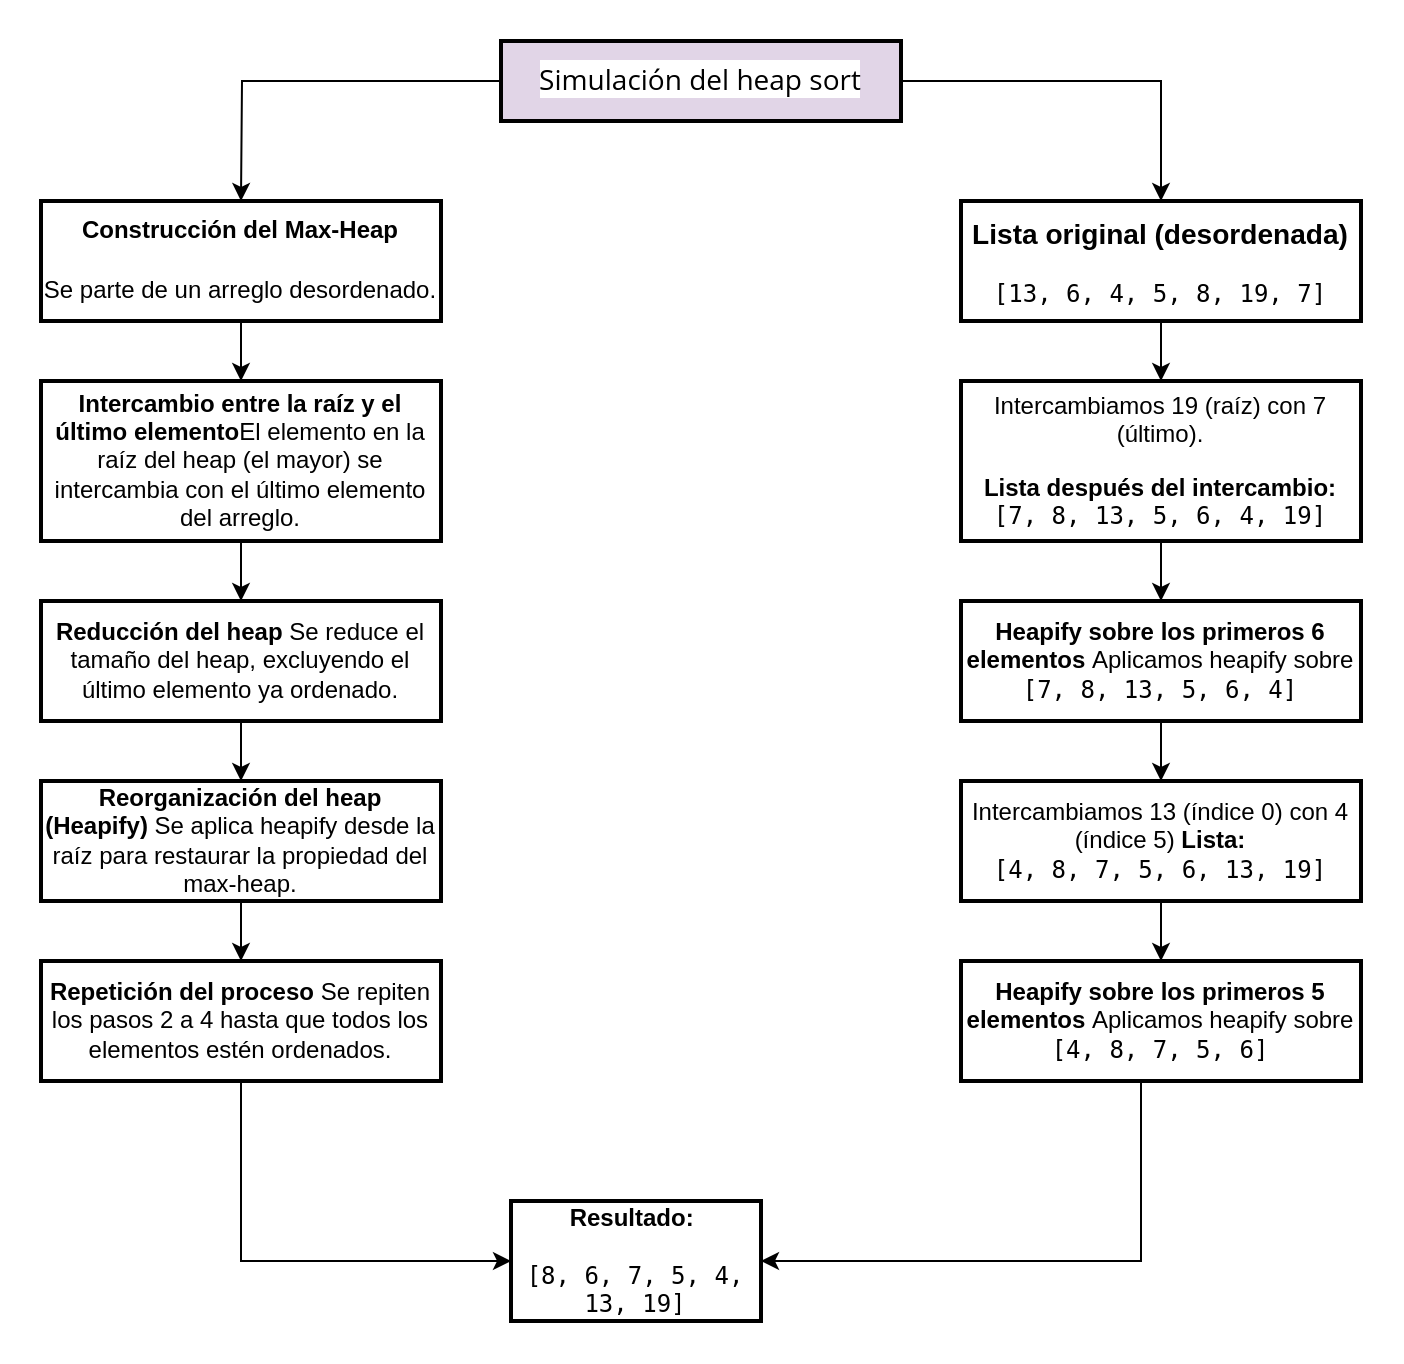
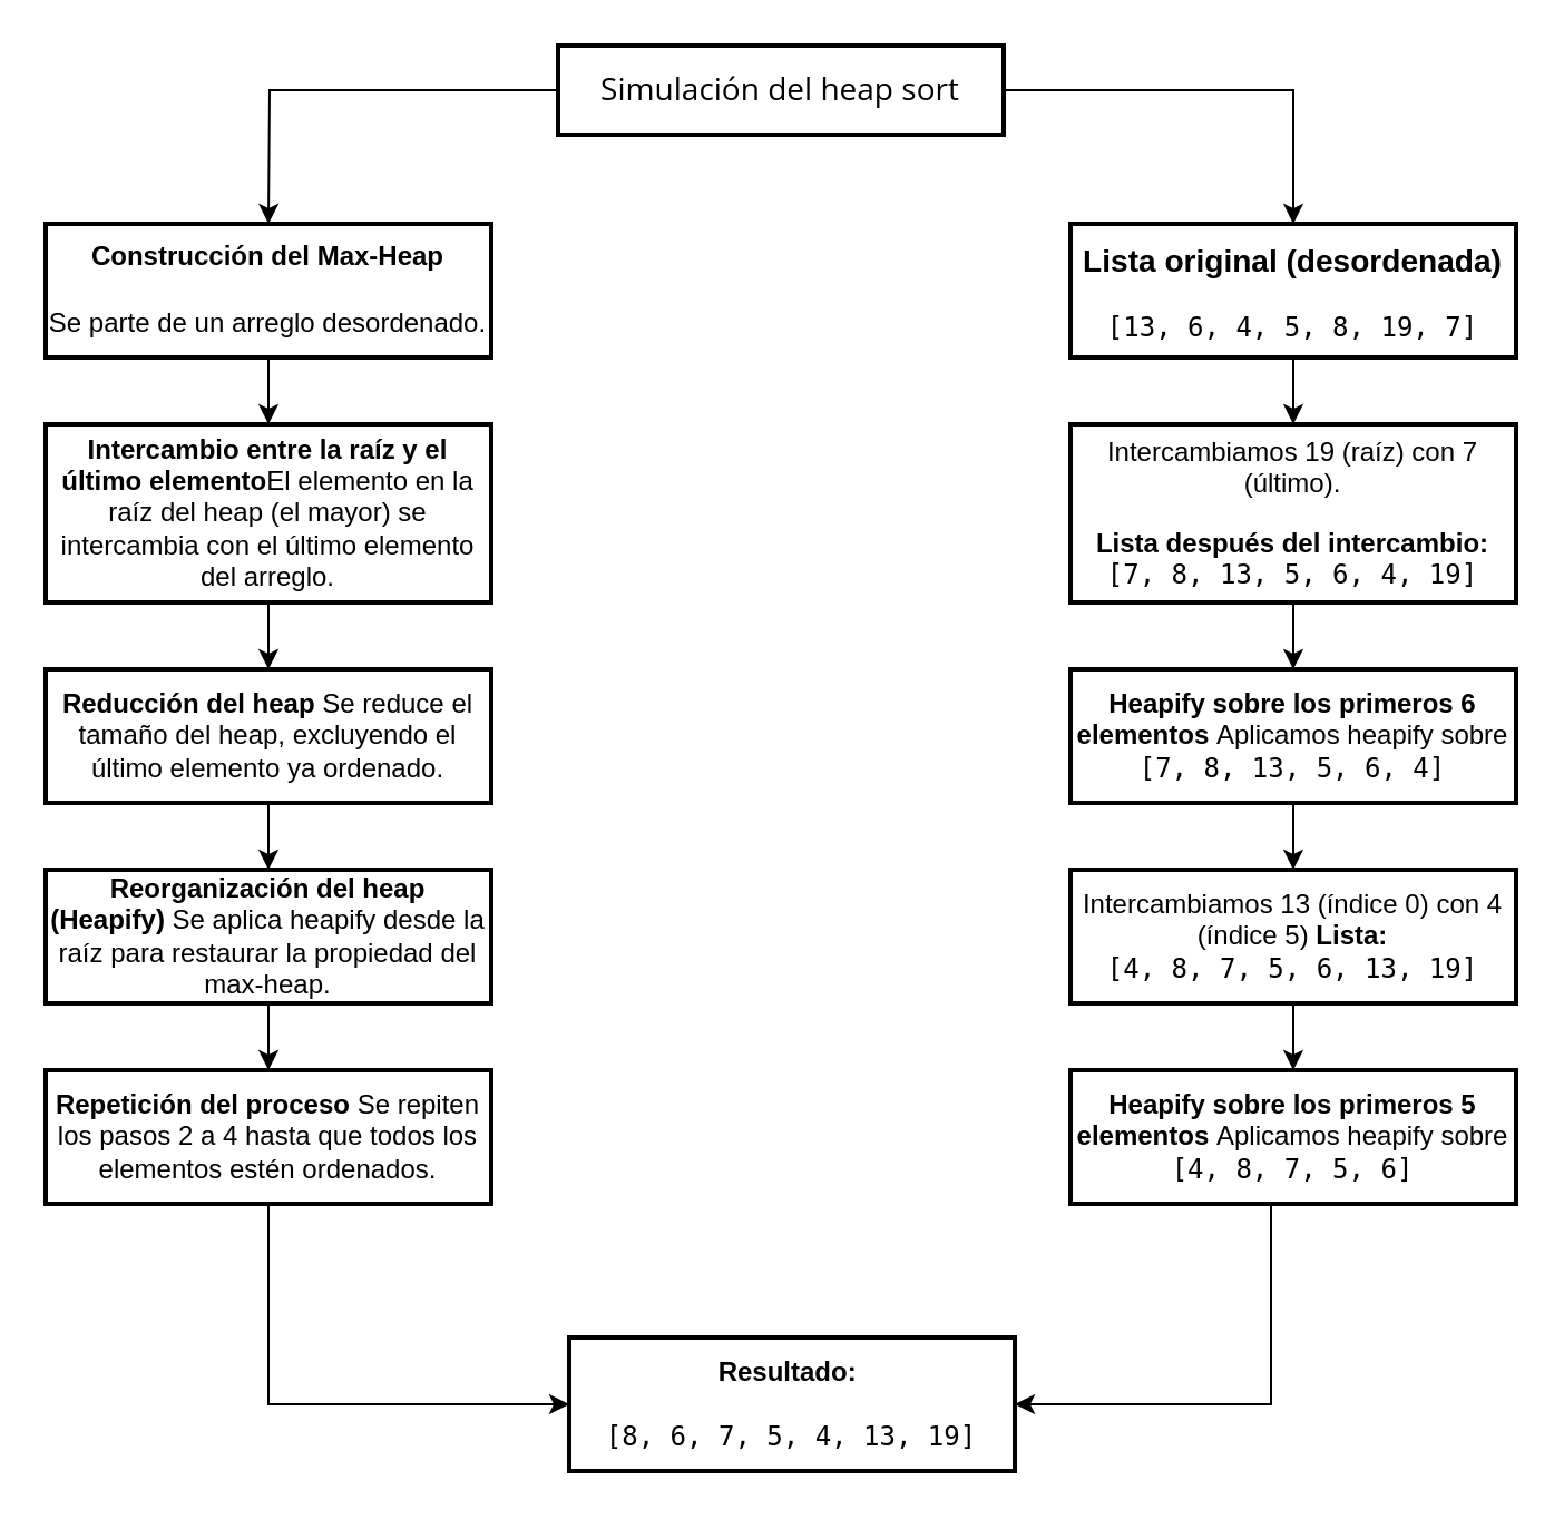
  <mxCell id="0" />
  <mxCell id="1" parent="0" />
  <mxCell id="2" value="" style="edgeStyle=orthogonalEdgeStyle;rounded=0;orthogonalLoop=1;jettySize=auto;html=1;" edge="1" parent="1" source="4"><mxGeometry relative="1" as="geometry"><mxPoint x="120" y="100" as="targetPoint" /></mxGeometry></mxCell>
  <mxCell id="3" value="" style="edgeStyle=orthogonalEdgeStyle;rounded=0;orthogonalLoop=1;jettySize=auto;html=1;entryX=0.5;entryY=0;entryDx=0;entryDy=0;" edge="1" parent="1" source="4" target="8"><mxGeometry relative="1" as="geometry"><mxPoint x="580" y="90" as="targetPoint" /></mxGeometry></mxCell>
- <mxCell id="4" value="&lt;span style=&quot;font-family: &amp;quot;Open Sans&amp;quot;, Helvetica, Arial, sans-serif; font-size: 14px; text-align: justify; white-space-collapse: preserve; background-color: rgb(255, 255, 255);&quot;&gt;Simulación del&amp;nbsp;heap sort&lt;/span&gt;" style="rounded=1;whiteSpace=wrap;html=1;absoluteArcSize=1;arcSize=0;strokeWidth=2;fillColor=#e1d5e7;" vertex="1" parent="1"><mxGeometry x="250" y="20" width="200" height="40" as="geometry" /></mxCell>
+ <mxCell id="4" value="&lt;span style=&quot;font-family: &amp;quot;Open Sans&amp;quot;, Helvetica, Arial, sans-serif; font-size: 14px; text-align: justify; white-space-collapse: preserve; background-color: rgb(255, 255, 255);&quot;&gt;Simulación del&amp;nbsp;heap sort&lt;/span&gt;" style="rounded=1;whiteSpace=wrap;html=1;absoluteArcSize=1;arcSize=0;strokeWidth=2;" vertex="1" parent="1"><mxGeometry x="250" y="20" width="200" height="40" as="geometry" /></mxCell>
  <mxCell id="5" value="" style="edgeStyle=orthogonalEdgeStyle;rounded=0;orthogonalLoop=1;jettySize=auto;html=1;" edge="1" parent="1" source="6" target="10"><mxGeometry relative="1" as="geometry" /></mxCell>
  <mxCell id="6" value="&lt;h4&gt;&lt;strong&gt;Construcción del Max-Heap&lt;/strong&gt;&lt;/h4&gt;&lt;h4&gt;&lt;span style=&quot;background-color: transparent; color: light-dark(rgb(0, 0, 0), rgb(255, 255, 255)); font-weight: normal;&quot;&gt;Se parte de un arreglo desordenado.&lt;/span&gt;&lt;/h4&gt;" style="rounded=1;whiteSpace=wrap;html=1;absoluteArcSize=1;arcSize=0;strokeWidth=2;" vertex="1" parent="1"><mxGeometry x="20" y="100" width="200" height="60" as="geometry" /></mxCell>
  <mxCell id="7" value="" style="edgeStyle=orthogonalEdgeStyle;rounded=0;orthogonalLoop=1;jettySize=auto;html=1;" edge="1" parent="1" source="8" target="12"><mxGeometry relative="1" as="geometry" /></mxCell>
  <mxCell id="8" value="&lt;h3&gt;Lista original (desordenada)&lt;/h3&gt;&lt;p&gt;&lt;code&gt;[13, 6, 4, 5, 8, 19, 7]&lt;/code&gt;&lt;/p&gt;" style="rounded=1;whiteSpace=wrap;html=1;absoluteArcSize=1;arcSize=0;strokeWidth=2;" vertex="1" parent="1"><mxGeometry x="480" y="100" width="200" height="60" as="geometry" /></mxCell>
  <mxCell id="9" value="" style="edgeStyle=orthogonalEdgeStyle;rounded=0;orthogonalLoop=1;jettySize=auto;html=1;" edge="1" parent="1" source="10" target="14"><mxGeometry relative="1" as="geometry" /></mxCell>
  <mxCell id="10" value="&lt;h4&gt;&lt;strong&gt;Intercambio entre la raíz y el último elemento&lt;/strong&gt;&lt;span style=&quot;background-color: transparent; color: light-dark(rgb(0, 0, 0), rgb(255, 255, 255)); font-weight: normal;&quot;&gt;El elemento en la raíz del heap (el mayor) se intercambia con el último elemento del arreglo.&lt;/span&gt;&lt;/h4&gt;" style="rounded=1;whiteSpace=wrap;html=1;absoluteArcSize=1;arcSize=0;strokeWidth=2;" vertex="1" parent="1"><mxGeometry x="20" y="190" width="200" height="80" as="geometry" /></mxCell>
  <mxCell id="11" value="" style="edgeStyle=orthogonalEdgeStyle;rounded=0;orthogonalLoop=1;jettySize=auto;html=1;" edge="1" parent="1" source="12" target="16"><mxGeometry relative="1" as="geometry" /></mxCell>
  <mxCell id="12" value="&lt;p&gt;Intercambiamos 19 (raíz) con 7 (último).&lt;/p&gt;&lt;p&gt;&lt;strong&gt;Lista después del intercambio:&lt;/strong&gt;  &lt;br/&gt;&lt;code&gt;[7, 8, 13, 5, 6, 4, 19]&lt;/code&gt;&lt;/p&gt;" style="rounded=1;whiteSpace=wrap;html=1;absoluteArcSize=1;arcSize=0;strokeWidth=2;" vertex="1" parent="1"><mxGeometry x="480" y="190" width="200" height="80" as="geometry" /></mxCell>
  <mxCell id="13" value="" style="edgeStyle=orthogonalEdgeStyle;rounded=0;orthogonalLoop=1;jettySize=auto;html=1;" edge="1" parent="1" source="14" target="18"><mxGeometry relative="1" as="geometry" /></mxCell>
  <mxCell id="14" value="&lt;h4&gt;&lt;strong&gt;Reducción del heap&amp;nbsp;&lt;/strong&gt;&lt;span style=&quot;background-color: transparent; color: light-dark(rgb(0, 0, 0), rgb(255, 255, 255)); font-weight: normal;&quot;&gt;Se reduce el tamaño del heap, excluyendo el último elemento ya ordenado.&lt;/span&gt;&lt;/h4&gt;" style="rounded=1;whiteSpace=wrap;html=1;absoluteArcSize=1;arcSize=0;strokeWidth=2;" vertex="1" parent="1"><mxGeometry x="20" y="300" width="200" height="60" as="geometry" /></mxCell>
  <mxCell id="15" value="" style="edgeStyle=orthogonalEdgeStyle;rounded=0;orthogonalLoop=1;jettySize=auto;html=1;" edge="1" parent="1" source="16" target="20"><mxGeometry relative="1" as="geometry" /></mxCell>
  <mxCell id="16" value="&lt;br&gt;&lt;h4&gt;Heapify sobre los primeros 6 elementos&amp;nbsp;&lt;span style=&quot;background-color: transparent; color: light-dark(rgb(0, 0, 0), rgb(255, 255, 255)); font-weight: normal;&quot;&gt;Aplicamos heapify sobre &lt;/span&gt;&lt;code style=&quot;background-color: transparent; color: light-dark(rgb(0, 0, 0), rgb(255, 255, 255)); font-weight: normal;&quot;&gt;[7, 8, 13, 5, 6, 4]&lt;/code&gt;&lt;/h4&gt;&lt;div&gt;&lt;br/&gt;&lt;/div&gt;" style="rounded=1;whiteSpace=wrap;html=1;absoluteArcSize=1;arcSize=0;strokeWidth=2;" vertex="1" parent="1"><mxGeometry x="480" y="300" width="200" height="60" as="geometry" /></mxCell>
  <mxCell id="17" value="" style="edgeStyle=orthogonalEdgeStyle;rounded=0;orthogonalLoop=1;jettySize=auto;html=1;" edge="1" parent="1" source="18" target="22"><mxGeometry relative="1" as="geometry" /></mxCell>
  <mxCell id="18" value="&lt;h4&gt;&lt;strong&gt;Reorganización del heap (Heapify)&amp;nbsp;&lt;/strong&gt;&lt;span style=&quot;background-color: transparent; color: light-dark(rgb(0, 0, 0), rgb(255, 255, 255)); font-weight: normal;&quot;&gt;Se aplica heapify desde la raíz para restaurar la propiedad del max-heap.&lt;/span&gt;&lt;/h4&gt;" style="rounded=1;whiteSpace=wrap;html=1;absoluteArcSize=1;arcSize=0;strokeWidth=2;" vertex="1" parent="1"><mxGeometry x="20" y="390" width="200" height="60" as="geometry" /></mxCell>
  <mxCell id="19" value="" style="edgeStyle=orthogonalEdgeStyle;rounded=0;orthogonalLoop=1;jettySize=auto;html=1;" edge="1" parent="1" source="20" target="23"><mxGeometry relative="1" as="geometry" /></mxCell>
  <mxCell id="20" value="&lt;h4&gt;&lt;span style=&quot;background-color: transparent; color: light-dark(rgb(0, 0, 0), rgb(255, 255, 255)); font-weight: normal;&quot;&gt;Intercambiamos 13 (índice 0) con 4 (índice 5)&amp;nbsp;&lt;/span&gt;&lt;strong style=&quot;background-color: transparent; color: light-dark(rgb(0, 0, 0), rgb(255, 255, 255));&quot;&gt;Lista:&lt;/strong&gt;&lt;span style=&quot;background-color: transparent; color: light-dark(rgb(0, 0, 0), rgb(255, 255, 255)); font-weight: normal;&quot;&gt;  &lt;br/&gt;&lt;/span&gt;&lt;code style=&quot;background-color: transparent; color: light-dark(rgb(0, 0, 0), rgb(255, 255, 255)); font-weight: normal;&quot;&gt;[4, 8, 7, 5, 6, 13, 19]&lt;/code&gt;&lt;/h4&gt;" style="rounded=1;whiteSpace=wrap;html=1;absoluteArcSize=1;arcSize=0;strokeWidth=2;" vertex="1" parent="1"><mxGeometry x="480" y="390" width="200" height="60" as="geometry" /></mxCell>
  <mxCell id="21" value="" style="edgeStyle=orthogonalEdgeStyle;rounded=0;orthogonalLoop=1;jettySize=auto;html=1;entryX=0;entryY=0.5;entryDx=0;entryDy=0;" edge="1" parent="1" source="22" target="24"><mxGeometry relative="1" as="geometry"><mxPoint x="230" y="630" as="targetPoint" /><Array as="points"><mxPoint x="120" y="630" /></Array></mxGeometry></mxCell>
  <mxCell id="22" value="&lt;br&gt;&lt;h4&gt;&lt;strong style=&quot;background-color: transparent; color: light-dark(rgb(0, 0, 0), rgb(255, 255, 255));&quot;&gt;Repetición del proceso&amp;nbsp;&lt;/strong&gt;&lt;span style=&quot;background-color: transparent; color: light-dark(rgb(0, 0, 0), rgb(255, 255, 255)); font-weight: normal;&quot;&gt;Se repiten los pasos 2 a 4 hasta que todos los elementos estén ordenados.&lt;/span&gt;&lt;/h4&gt;&lt;div&gt;&lt;br&gt;&lt;/div&gt;" style="rounded=1;whiteSpace=wrap;html=1;absoluteArcSize=1;arcSize=0;strokeWidth=2;" vertex="1" parent="1"><mxGeometry x="20" y="480" width="200" height="60" as="geometry" /></mxCell>
  <mxCell id="23" value="&lt;h4&gt;Heapify sobre los primeros 5 elementos&amp;nbsp;&lt;span style=&quot;background-color: transparent; color: light-dark(rgb(0, 0, 0), rgb(255, 255, 255)); font-weight: normal;&quot;&gt;Aplicamos heapify sobre &lt;/span&gt;&lt;code style=&quot;background-color: transparent; color: light-dark(rgb(0, 0, 0), rgb(255, 255, 255)); font-weight: normal;&quot;&gt;[4, 8, 7, 5, 6]&lt;/code&gt;&lt;/h4&gt;" style="rounded=1;whiteSpace=wrap;html=1;absoluteArcSize=1;arcSize=0;strokeWidth=2;" vertex="1" parent="1"><mxGeometry x="480" y="480" width="200" height="60" as="geometry" /></mxCell>
- <mxCell id="24" value="&lt;strong&gt;Resultado:&lt;/strong&gt;&amp;nbsp;&lt;div&gt;&amp;nbsp; &lt;br/&gt;&lt;code&gt;[8, 6, 7, 5, 4, 13, 19]&lt;/code&gt;&lt;/div&gt;" style="rounded=1;whiteSpace=wrap;html=1;absoluteArcSize=1;arcSize=0;strokeWidth=2;" vertex="1" parent="1"><mxGeometry x="255" y="600" width="125" height="60" as="geometry" /></mxCell>
+ <mxCell id="24" value="&lt;strong&gt;Resultado:&lt;/strong&gt;&amp;nbsp;&lt;div&gt;&amp;nbsp; &lt;br/&gt;&lt;code&gt;[8, 6, 7, 5, 4, 13, 19]&lt;/code&gt;&lt;/div&gt;" style="rounded=1;whiteSpace=wrap;html=1;absoluteArcSize=1;arcSize=0;strokeWidth=2;" vertex="1" parent="1"><mxGeometry x="255" y="600" width="200" height="60" as="geometry" /></mxCell>
  <mxCell id="25" value="" style="edgeStyle=orthogonalEdgeStyle;rounded=0;orthogonalLoop=1;jettySize=auto;html=1;" edge="1" parent="1" source="23" target="24"><mxGeometry relative="1" as="geometry"><mxPoint x="570" y="630" as="sourcePoint" /><Array as="points"><mxPoint x="570" y="630" /></Array></mxGeometry></mxCell>
